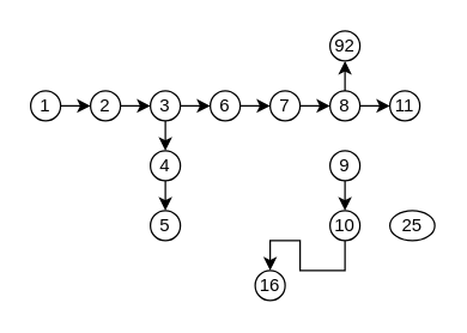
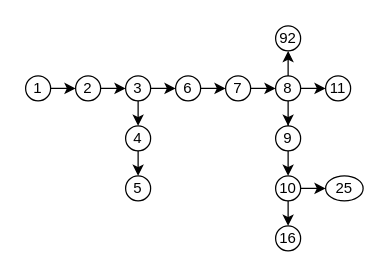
  <mxCell id="0" />
  <mxCell id="1" parent="0" />
  <mxCell id="2" style="edgeStyle=orthogonalEdgeStyle;rounded=0;orthogonalLoop=1;jettySize=auto;html=1;exitX=1;exitY=0.5;exitDx=0;exitDy=0;entryX=0;entryY=0.5;entryDx=0;entryDy=0;" edge="1" parent="1" source="3" target="5"><mxGeometry relative="1" as="geometry" /></mxCell>
  <mxCell id="3" value="1" style="ellipse;whiteSpace=wrap;html=1;" vertex="1" parent="1"><mxGeometry x="20" y="60" width="20" height="20" as="geometry" /></mxCell>
  <mxCell id="4" style="edgeStyle=orthogonalEdgeStyle;rounded=0;orthogonalLoop=1;jettySize=auto;html=1;exitX=1;exitY=0.5;exitDx=0;exitDy=0;entryX=0;entryY=0.5;entryDx=0;entryDy=0;" edge="1" parent="1" source="5" target="8"><mxGeometry relative="1" as="geometry" /></mxCell>
  <mxCell id="5" value="2" style="ellipse;whiteSpace=wrap;html=1;" vertex="1" parent="1"><mxGeometry x="60" y="60" width="20" height="20" as="geometry" /></mxCell>
  <mxCell id="6" style="edgeStyle=orthogonalEdgeStyle;rounded=0;orthogonalLoop=1;jettySize=auto;html=1;exitX=0.5;exitY=1;exitDx=0;exitDy=0;entryX=0.5;entryY=0;entryDx=0;entryDy=0;" edge="1" parent="1" source="8" target="10"><mxGeometry relative="1" as="geometry" /></mxCell>
  <mxCell id="7" style="edgeStyle=orthogonalEdgeStyle;rounded=0;orthogonalLoop=1;jettySize=auto;html=1;exitX=1;exitY=0.5;exitDx=0;exitDy=0;entryX=0;entryY=0.5;entryDx=0;entryDy=0;" edge="1" parent="1" source="8" target="13"><mxGeometry relative="1" as="geometry" /></mxCell>
  <mxCell id="8" value="3" style="ellipse;whiteSpace=wrap;html=1;" vertex="1" parent="1"><mxGeometry x="100" y="60" width="20" height="20" as="geometry" /></mxCell>
  <mxCell id="9" style="edgeStyle=orthogonalEdgeStyle;rounded=0;orthogonalLoop=1;jettySize=auto;html=1;exitX=0.5;exitY=1;exitDx=0;exitDy=0;entryX=0.5;entryY=0;entryDx=0;entryDy=0;" edge="1" parent="1" source="10" target="11"><mxGeometry relative="1" as="geometry" /></mxCell>
  <mxCell id="10" value="4" style="ellipse;whiteSpace=wrap;html=1;" vertex="1" parent="1"><mxGeometry x="100" y="100" width="20" height="20" as="geometry" /></mxCell>
  <mxCell id="11" value="5" style="ellipse;whiteSpace=wrap;html=1;" vertex="1" parent="1"><mxGeometry x="100" y="140" width="20" height="20" as="geometry" /></mxCell>
  <mxCell id="12" style="edgeStyle=orthogonalEdgeStyle;rounded=0;orthogonalLoop=1;jettySize=auto;html=1;exitX=1;exitY=0.5;exitDx=0;exitDy=0;entryX=0;entryY=0.5;entryDx=0;entryDy=0;" edge="1" parent="1" source="13" target="15"><mxGeometry relative="1" as="geometry" /></mxCell>
  <mxCell id="13" value="6" style="ellipse;whiteSpace=wrap;html=1;" vertex="1" parent="1"><mxGeometry x="140" y="60" width="20" height="20" as="geometry" /></mxCell>
  <mxCell id="14" style="edgeStyle=orthogonalEdgeStyle;rounded=0;orthogonalLoop=1;jettySize=auto;html=1;exitX=1;exitY=0.5;exitDx=0;exitDy=0;entryX=0;entryY=0.5;entryDx=0;entryDy=0;" edge="1" parent="1" source="15" target="19"><mxGeometry relative="1" as="geometry" /></mxCell>
  <mxCell id="15" value="7" style="ellipse;whiteSpace=wrap;html=1;" vertex="1" parent="1"><mxGeometry x="180" y="60" width="20" height="20" as="geometry" /></mxCell>
  <mxCell id="16" style="edgeStyle=orthogonalEdgeStyle;rounded=0;orthogonalLoop=1;jettySize=auto;html=1;exitX=1;exitY=0.5;exitDx=0;exitDy=0;entryX=0;entryY=0.5;entryDx=0;entryDy=0;" edge="1" parent="1" source="19" target="22"><mxGeometry relative="1" as="geometry" /></mxCell>
+ <mxCell id="17" style="edgeStyle=orthogonalEdgeStyle;rounded=0;orthogonalLoop=1;jettySize=auto;html=1;exitX=0.5;exitY=1;exitDx=0;exitDy=0;" edge="1" parent="1" source="19" target="21"><mxGeometry relative="1" as="geometry" /></mxCell>
  <mxCell id="18" style="edgeStyle=orthogonalEdgeStyle;rounded=0;orthogonalLoop=1;jettySize=auto;html=1;exitX=0.5;exitY=0;exitDx=0;exitDy=0;entryX=0.5;entryY=1;entryDx=0;entryDy=0;" edge="1" parent="1" source="19" target="23"><mxGeometry relative="1" as="geometry" /></mxCell>
  <mxCell id="19" value="8" style="ellipse;whiteSpace=wrap;html=1;" vertex="1" parent="1"><mxGeometry x="220" y="60" width="20" height="20" as="geometry" /></mxCell>
  <mxCell id="20" style="edgeStyle=orthogonalEdgeStyle;rounded=0;orthogonalLoop=1;jettySize=auto;html=1;exitX=0.5;exitY=1;exitDx=0;exitDy=0;entryX=0.5;entryY=0;entryDx=0;entryDy=0;" edge="1" parent="1" source="21" target="26"><mxGeometry relative="1" as="geometry" /></mxCell>
  <mxCell id="21" value="9" style="ellipse;whiteSpace=wrap;html=1;" vertex="1" parent="1"><mxGeometry x="220" y="100" width="20" height="20" as="geometry" /></mxCell>
  <mxCell id="22" value="11" style="ellipse;whiteSpace=wrap;html=1;" vertex="1" parent="1"><mxGeometry x="260" y="60" width="20" height="20" as="geometry" /></mxCell>
  <mxCell id="23" value="92" style="ellipse;whiteSpace=wrap;html=1;" vertex="1" parent="1"><mxGeometry x="220" y="20" width="20" height="20" as="geometry" /></mxCell>
  <mxCell id="24" style="edgeStyle=orthogonalEdgeStyle;rounded=0;orthogonalLoop=1;jettySize=auto;html=1;exitX=0.5;exitY=1;exitDx=0;exitDy=0;entryX=0.5;entryY=0;entryDx=0;entryDy=0;" edge="1" parent="1" source="26" target="27"><mxGeometry relative="1" as="geometry" /></mxCell>
+ <mxCell id="25" style="edgeStyle=orthogonalEdgeStyle;rounded=0;orthogonalLoop=1;jettySize=auto;html=1;exitX=1;exitY=0.5;exitDx=0;exitDy=0;entryX=0;entryY=0.5;entryDx=0;entryDy=0;" edge="1" parent="1" source="26" target="28"><mxGeometry relative="1" as="geometry" /></mxCell>
  <mxCell id="26" value="10" style="ellipse;whiteSpace=wrap;html=1;" vertex="1" parent="1"><mxGeometry x="220" y="140" width="20" height="20" as="geometry" /></mxCell>
- <mxCell id="27" value="16" style="ellipse;whiteSpace=wrap;html=1;" vertex="1" parent="1"><mxGeometry x="170" y="180" width="20" height="20" as="geometry" /></mxCell>
+ <mxCell id="27" value="16" style="ellipse;whiteSpace=wrap;html=1;" vertex="1" parent="1"><mxGeometry x="220" y="180" width="20" height="20" as="geometry" /></mxCell>
  <mxCell id="28" value="25" style="ellipse;whiteSpace=wrap;html=1;" vertex="1" parent="1"><mxGeometry x="260" y="140" width="30" height="20" as="geometry" /></mxCell>
